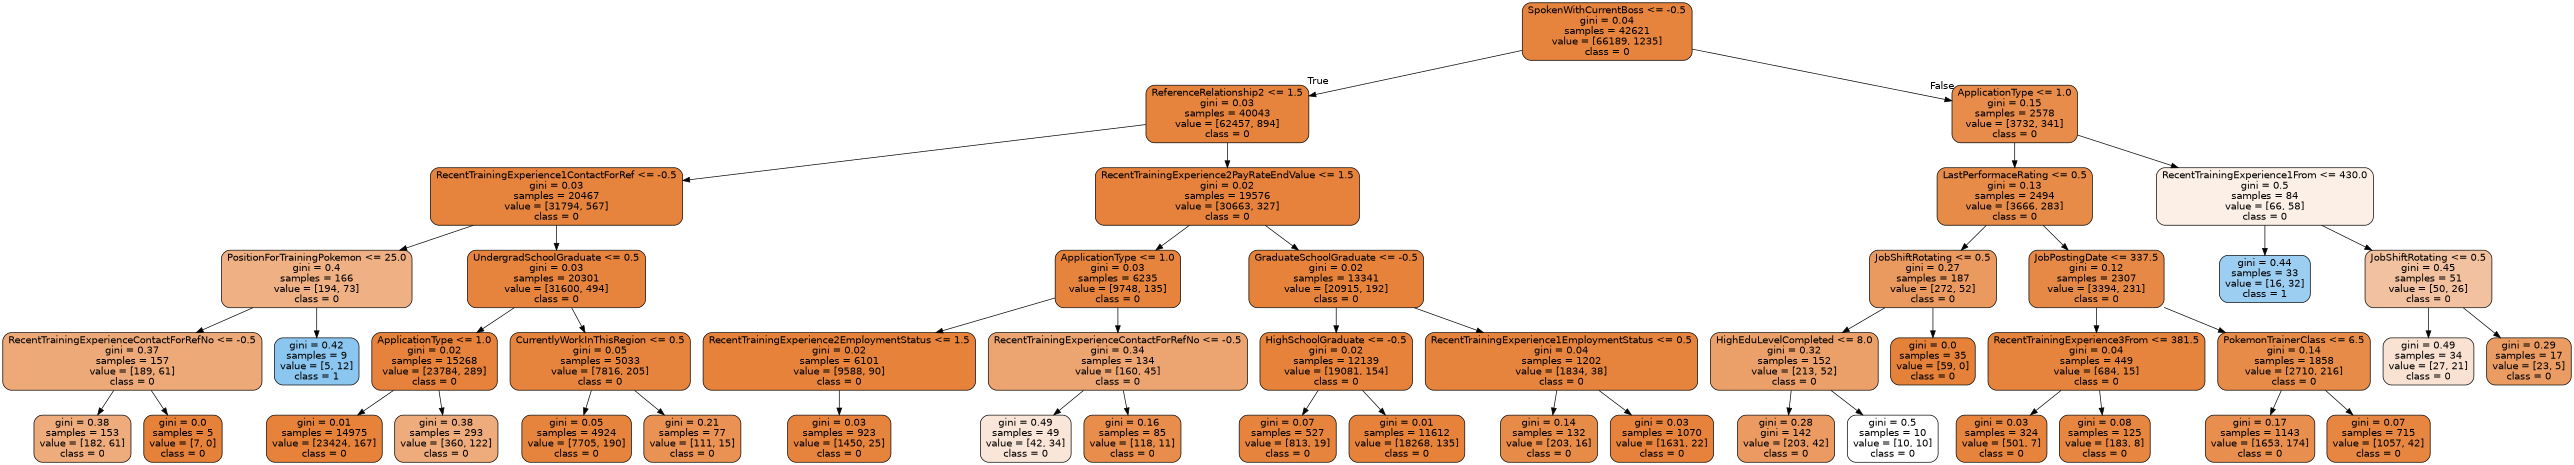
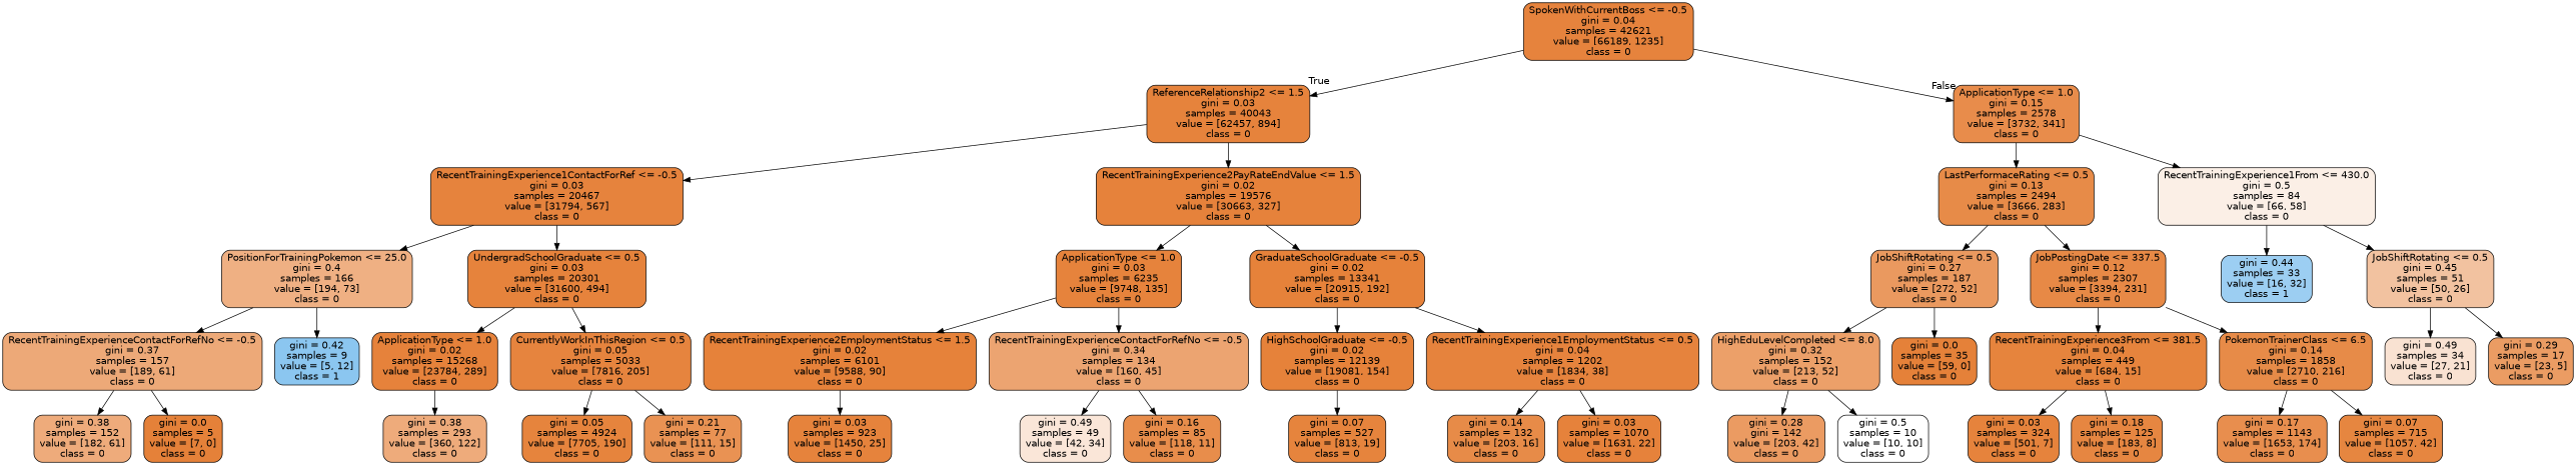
  digraph {
    node [color=black fillcolor="#e58139fb" fontname=helvetica shape=box style="filled, rounded"]
    edge [fontname=helvetica]
    n1 [fillcolor="#e58139fa" label="SpokenWithCurrentBoss <= -0.5\ngini = 0.04\nsamples = 42621\nvalue = [66189, 1235]\nclass = 0"]
    n2 [label="ReferenceRelationship2 <= 1.5\ngini = 0.03\nsamples = 40043\nvalue = [62457, 894]\nclass = 0"]
    n3 [fillcolor="#e58139e8" label="ApplicationType <= 1.0\ngini = 0.15\nsamples = 2578\nvalue = [3732, 341]\nclass = 0"]
    n4 [fillcolor="#e58139fa" label="RecentTrainingExperience1ContactForRef <= -0.5\ngini = 0.03\nsamples = 20467\nvalue = [31794, 567]\nclass = 0"]
    n5 [fillcolor="#e58139fc" label="RecentTrainingExperience2PayRateEndValue <= 1.5\ngini = 0.02\nsamples = 19576\nvalue = [30663, 327]\nclass = 0"]
    n6 [fillcolor="#e58139eb" label="LastPerformaceRating <= 0.5\ngini = 0.13\nsamples = 2494\nvalue = [3666, 283]\nclass = 0"]
    n7 [fillcolor="#e581391f" label="RecentTrainingExperience1From <= 430.0\ngini = 0.5\nsamples = 84\nvalue = [66, 58]\nclass = 0"]
    n8 [fillcolor="#e581399f" label="PositionForTrainingPokemon <= 25.0\ngini = 0.4\nsamples = 166\nvalue = [194, 73]\nclass = 0"]
    n9 [label="UndergradSchoolGraduate <= 0.5\ngini = 0.03\nsamples = 20301\nvalue = [31600, 494]\nclass = 0"]
    n10 [label="ApplicationType <= 1.0\ngini = 0.03\nsamples = 6235\nvalue = [9748, 135]\nclass = 0"]
    n11 [fillcolor="#e58139fd" label="GraduateSchoolGraduate <= -0.5\ngini = 0.02\nsamples = 13341\nvalue = [20915, 192]\nclass = 0"]
    n12 [fillcolor="#e58139ad" label="RecentTrainingExperienceContactForRefNo <= -0.5\ngini = 0.37\nsamples = 157\nvalue = [189, 61]\nclass = 0"]
    n13 [fillcolor="#399de595" label="gini = 0.42\nsamples = 9\nvalue = [5, 12]\nclass = 1"]
    n14 [fillcolor="#e58139fc" label="ApplicationType <= 1.0\ngini = 0.02\nsamples = 15268\nvalue = [23784, 289]\nclass = 0"]
    n15 [fillcolor="#e58139f8" label="CurrentlyWorkInThisRegion <= 0.5\ngini = 0.05\nsamples = 5033\nvalue = [7816, 205]\nclass = 0"]
-   n16 [fillcolor="#e58139aa" label="gini = 0.38\nsamples = 153\nvalue = [182, 61]\nclass = 0"]
+   n16 [fillcolor="#e58139aa" label="gini = 0.38\nsamples = 152\nvalue = [182, 61]\nclass = 0"]
    n17 [fillcolor="#e58139ff" label="gini = 0.0\nsamples = 5\nvalue = [7, 0]\nclass = 0"]
-   n18 [fillcolor="#e58139fd" label="gini = 0.01\nsamples = 14975\nvalue = [23424, 167]\nclass = 0"]
    n19 [fillcolor="#e58139a9" label="gini = 0.38\nsamples = 293\nvalue = [360, 122]\nclass = 0"]
    n20 [fillcolor="#e58139f9" label="gini = 0.05\nsamples = 4924\nvalue = [7705, 190]\nclass = 0"]
    n21 [fillcolor="#e58139dd" label="gini = 0.21\nsamples = 77\nvalue = [111, 15]\nclass = 0"]
    n22 [fillcolor="#e58139fd" label="RecentTrainingExperience2EmploymentStatus <= 1.5\ngini = 0.02\nsamples = 6101\nvalue = [9588, 90]\nclass = 0"]
    n23 [fillcolor="#e58139b7" label="RecentTrainingExperienceContactForRefNo <= -0.5\ngini = 0.34\nsamples = 134\nvalue = [160, 45]\nclass = 0"]
    n24 [fillcolor="#e58139fd" label="HighSchoolGraduate <= -0.5\ngini = 0.02\nsamples = 12139\nvalue = [19081, 154]\nclass = 0"]
    n25 [fillcolor="#e58139fa" label="RecentTrainingExperience1EmploymentStatus <= 0.5\ngini = 0.04\nsamples = 1202\nvalue = [1834, 38]\nclass = 0"]
    n26 [label="gini = 0.03\nsamples = 923\nvalue = [1450, 25]\nclass = 0"]
    n27 [fillcolor="#e5813931" label="gini = 0.49\nsamples = 49\nvalue = [42, 34]\nclass = 0"]
    n28 [fillcolor="#e58139e7" label="gini = 0.16\nsamples = 85\nvalue = [118, 11]\nclass = 0"]
    n29 [fillcolor="#e58139f9" label="gini = 0.07\nsamples = 527\nvalue = [813, 19]\nclass = 0"]
-   n30 [fillcolor="#e58139fd" label="gini = 0.01\nsamples = 11612\nvalue = [18268, 135]\nclass = 0"]
    n31 [fillcolor="#e58139eb" label="gini = 0.14\nsamples = 132\nvalue = [203, 16]\nclass = 0"]
    n32 [fillcolor="#e58139fc" label="gini = 0.03\nsamples = 1070\nvalue = [1631, 22]\nclass = 0"]
    n33 [fillcolor="#e58139ce" label="JobShiftRotating <= 0.5\ngini = 0.27\nsamples = 187\nvalue = [272, 52]\nclass = 0"]
    n34 [fillcolor="#e58139ee" label="JobPostingDate <= 337.5\ngini = 0.12\nsamples = 2307\nvalue = [3394, 231]\nclass = 0"]
    n35 [fillcolor="#399de57f" label="gini = 0.44\nsamples = 33\nvalue = [16, 32]\nclass = 1"]
    n36 [fillcolor="#e581397a" label="JobShiftRotating <= 0.5\ngini = 0.45\nsamples = 51\nvalue = [50, 26]\nclass = 0"]
    n37 [fillcolor="#e58139c1" label="HighEduLevelCompleted <= 8.0\ngini = 0.32\nsamples = 152\nvalue = [213, 52]\nclass = 0"]
    n38 [fillcolor="#e58139ff" label="gini = 0.0\nsamples = 35\nvalue = [59, 0]\nclass = 0"]
    n39 [fillcolor="#e58139f9" label="RecentTrainingExperience3From <= 381.5\ngini = 0.04\nsamples = 449\nvalue = [684, 15]\nclass = 0"]
    n40 [fillcolor="#e58139eb" label="PokemonTrainerClass <= 6.5\ngini = 0.14\nsamples = 1858\nvalue = [2710, 216]\nclass = 0"]
    n41 [fillcolor="#e58139ca" label="gini = 0.28\ngini = 142\nvalue = [203, 42]\nclass = 0"]
    n42 [fillcolor="#e5813900" label="gini = 0.5\nsamples = 10\nvalue = [10, 10]\nclass = 0"]
    n43 [label="gini = 0.03\nsamples = 324\nvalue = [501, 7]\nclass = 0"]
-   n44 [fillcolor="#e58139f4" label="gini = 0.08\nsamples = 125\nvalue = [183, 8]\nclass = 0"]
+   n44 [fillcolor="#e58139f4" label="gini = 0.18\nsamples = 125\nvalue = [183, 8]\nclass = 0"]
    n45 [fillcolor="#e58139e4" label="gini = 0.17\nsamples = 1143\nvalue = [1653, 174]\nclass = 0"]
    n46 [fillcolor="#e58139f5" label="gini = 0.07\nsamples = 715\nvalue = [1057, 42]\nclass = 0"]
    n47 [fillcolor="#e5813939" label="gini = 0.49\nsamples = 34\nvalue = [27, 21]\nclass = 0"]
    n48 [fillcolor="#e58139c8" label="gini = 0.29\nsamples = 17\nvalue = [23, 5]\nclass = 0"]
    n1 -> n2 [headlabel=True labelangle=45 labeldistance=2.5]
    n1 -> n3 [headlabel=False labelangle=-45 labeldistance=2.5]
    n2 -> n4
    n2 -> n5
    n3 -> n6
    n3 -> n7
    n4 -> n8
    n4 -> n9
    n5 -> n10
    n5 -> n11
    n6 -> n33
    n6 -> n34
    n7 -> n35
    n7 -> n36
    n8 -> n12
    n8 -> n13
    n9 -> n14
    n9 -> n15
    n10 -> n22
    n10 -> n23
    n11 -> n24
    n11 -> n25
    n12 -> n16
    n12 -> n17
-   n14 -> n18
    n14 -> n19
    n15 -> n20
    n15 -> n21
    n22 -> n26
    n23 -> n27
    n23 -> n28
    n24 -> n29
-   n24 -> n30
    n25 -> n31
    n25 -> n32
    n33 -> n37
    n33 -> n38
    n34 -> n39
    n34 -> n40
    n36 -> n47
    n36 -> n48
    n37 -> n41
    n37 -> n42
    n39 -> n43
    n39 -> n44
    n40 -> n45
    n40 -> n46
  }
